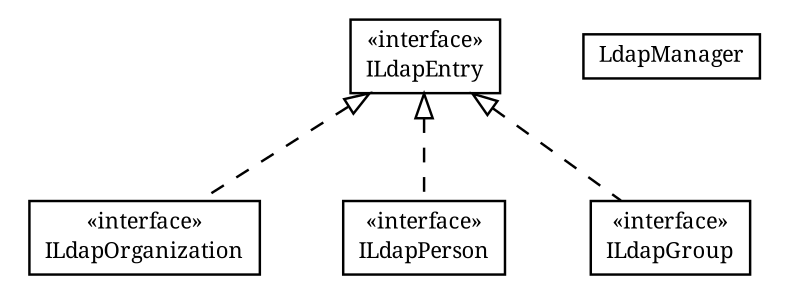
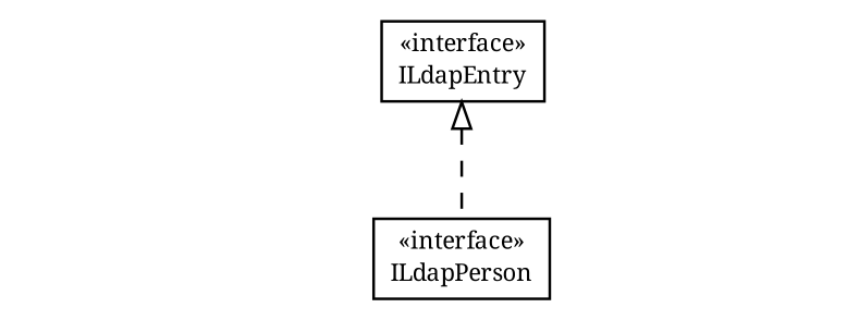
  digraph {
    fontname="Noto Serif"
    node [fontcolor=black fontname="Noto Serif" fontsize=9.0 shape=plaintext]
    edge [arrowtail=empty dir=back fontname="Noto Serif" fontsize=10 headport=p labelfontname=Helvetica labelfontsize=10 style=dashed tailport=p]
    n1 [label=<<table border="0" cellborder="1" cellspacing="0" cellpadding="2" port="p" href="./ILdapEntry.html"> 		<tr><td><table border="0" cellspacing="0" cellpadding="1"> 			<tr><td> &laquo;interface&raquo; </td></tr> 			<tr><td> ILdapEntry </td></tr> 		</table></td></tr> 		</table>>]
-   n2 [label=<<table border="0" cellborder="1" cellspacing="0" cellpadding="2" port="p" href="./ILdapOrganization.html"> 		<tr><td><table border="0" cellspacing="0" cellpadding="1"> 			<tr><td> &laquo;interface&raquo; </td></tr> 			<tr><td> ILdapOrganization </td></tr> 		</table></td></tr> 		</table>>]
    n3 [label=<<table border="0" cellborder="1" cellspacing="0" cellpadding="2" port="p" href="./ILdapPerson.html"> 		<tr><td><table border="0" cellspacing="0" cellpadding="1"> 			<tr><td> &laquo;interface&raquo; </td></tr> 			<tr><td> ILdapPerson </td></tr> 		</table></td></tr> 		</table>>]
-   n4 [label=<<table border="0" cellborder="1" cellspacing="0" cellpadding="2" port="p" href="./ILdapGroup.html"> 		<tr><td><table border="0" cellspacing="0" cellpadding="1"> 			<tr><td> &laquo;interface&raquo; </td></tr> 			<tr><td> ILdapGroup </td></tr> 		</table></td></tr> 		</table>>]
-   n5 [label=<<table border="0" cellborder="1" cellspacing="0" cellpadding="2" port="p" href="./LdapManager.html"> 		<tr><td><table border="0" cellspacing="0" cellpadding="1"> 			<tr><td> LdapManager </td></tr> 		</table></td></tr> 		</table>>]
-   n1 -> n2
    n1 -> n3
-   n1 -> n4
  }
